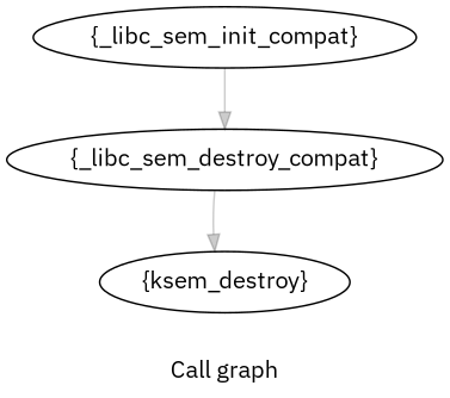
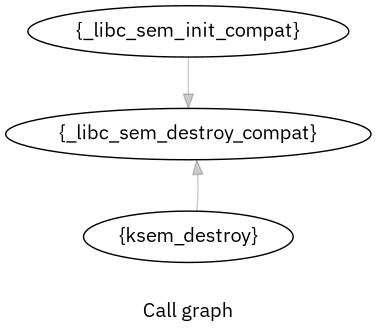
  digraph {
    fontname="IBM Plex Sans"
    label="Call graph"
    node [fontname="IBM Plex Sans"]
    edge [color="#00000033" fontname="IBM Plex Sans"]
    n1 [label="{_libc_sem_init_compat}"]
    n2 [label="{_libc_sem_destroy_compat}"]
    n3 [label="{ksem_destroy}"]
    n1 -> n2
-   n2 -> n3
+   n3 -> n2
  }
